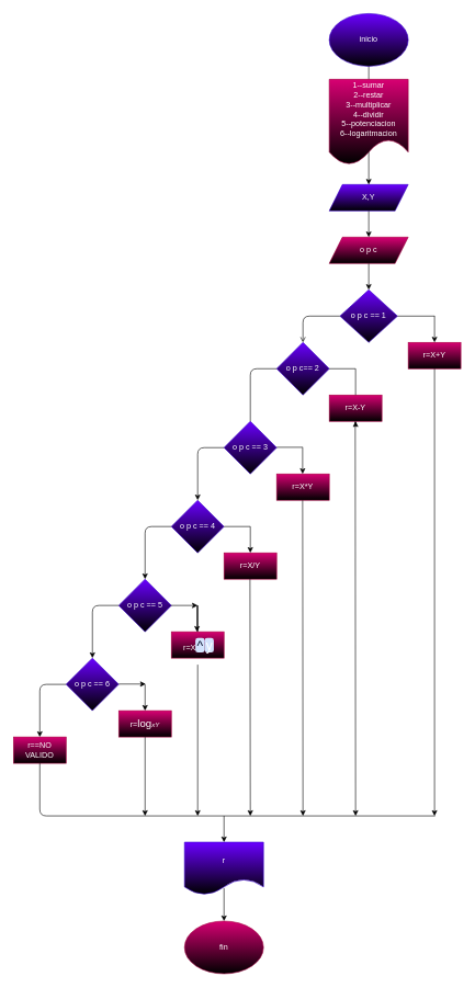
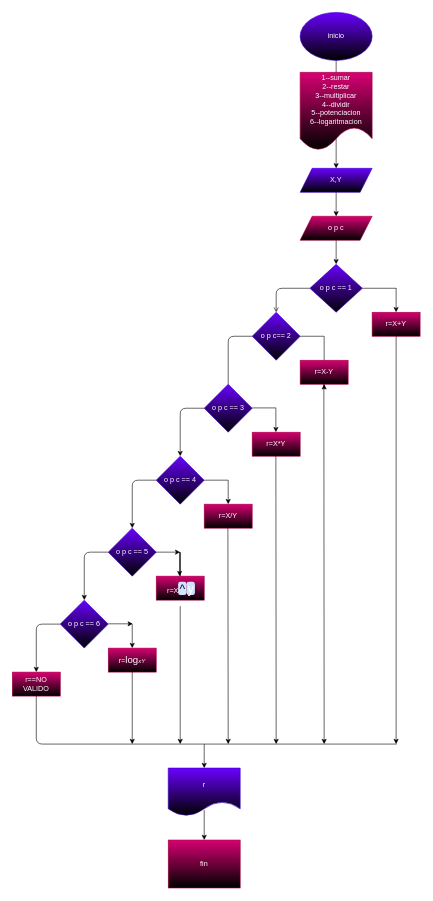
  <mxCell id="0" />
  <mxCell id="1" parent="0" />
  <mxCell id="2" value="" style="endArrow=classic;html=1;exitX=0.5;exitY=1;exitDx=0;exitDy=0;" parent="1" source="24" edge="1"><mxGeometry width="50" height="50" relative="1" as="geometry"><mxPoint x="560" y="110" as="sourcePoint" /><mxPoint x="560" y="160" as="targetPoint" /></mxGeometry></mxCell>
  <mxCell id="3" value="1--sumar&lt;br&gt;2--restar&lt;br&gt;3--multiplicar&lt;br&gt;4--dividir&lt;br&gt;5--potenciacion&lt;br&gt;6--logaritmacion" style="shape=document;whiteSpace=wrap;html=1;boundedLbl=1;fillColor=#d80073;fontColor=#ffffff;strokeColor=#A50040;gradientColor=default;" parent="1" vertex="1"><mxGeometry x="500" y="120" width="120" height="130" as="geometry" /></mxCell>
  <mxCell id="4" value="" style="endArrow=classic;html=1;" parent="1" edge="1"><mxGeometry width="50" height="50" relative="1" as="geometry"><mxPoint x="560" y="230" as="sourcePoint" /><mxPoint x="560" y="280" as="targetPoint" /></mxGeometry></mxCell>
  <mxCell id="5" value="X,Y" style="shape=parallelogram;perimeter=parallelogramPerimeter;whiteSpace=wrap;html=1;fixedSize=1;fillColor=#6a00ff;fontColor=#ffffff;strokeColor=#3700CC;gradientColor=default;" parent="1" vertex="1"><mxGeometry x="500" y="280" width="120" height="40" as="geometry" /></mxCell>
  <mxCell id="6" value="" style="endArrow=classic;html=1;" parent="1" edge="1"><mxGeometry width="50" height="50" relative="1" as="geometry"><mxPoint x="560" y="320" as="sourcePoint" /><mxPoint x="560" y="360" as="targetPoint" /></mxGeometry></mxCell>
  <mxCell id="7" value="o p c" style="shape=parallelogram;perimeter=parallelogramPerimeter;whiteSpace=wrap;html=1;fixedSize=1;fillColor=#d80073;fontColor=#ffffff;strokeColor=#A50040;gradientColor=default;" parent="1" vertex="1"><mxGeometry x="500" y="360" width="120" height="40" as="geometry" /></mxCell>
  <mxCell id="8" value="" style="endArrow=classic;html=1;" parent="1" edge="1"><mxGeometry width="50" height="50" relative="1" as="geometry"><mxPoint x="560" y="400" as="sourcePoint" /><mxPoint x="560" y="440" as="targetPoint" /></mxGeometry></mxCell>
  <mxCell id="9" value="o p c == 1" style="rhombus;whiteSpace=wrap;html=1;fillColor=#6a00ff;fontColor=#ffffff;strokeColor=#3700CC;gradientColor=default;" parent="1" vertex="1"><mxGeometry x="516.25" y="440" width="87.5" height="80" as="geometry" /></mxCell>
  <mxCell id="10" value="" style="endArrow=classic;html=1;" parent="1" edge="1"><mxGeometry width="50" height="50" relative="1" as="geometry"><mxPoint x="660" y="479.5" as="sourcePoint" /><mxPoint x="660" y="520" as="targetPoint" /></mxGeometry></mxCell>
  <mxCell id="11" value="" style="endArrow=none;html=1;" parent="1" edge="1"><mxGeometry width="50" height="50" relative="1" as="geometry"><mxPoint x="603.75" y="480" as="sourcePoint" /><mxPoint x="660" y="480" as="targetPoint" /></mxGeometry></mxCell>
  <mxCell id="12" value="r=X+Y" style="rounded=0;whiteSpace=wrap;html=1;fillColor=#d80073;fontColor=#ffffff;strokeColor=#A50040;gradientColor=default;" parent="1" vertex="1"><mxGeometry x="620" y="520" width="80" height="40" as="geometry" /></mxCell>
  <mxCell id="13" value="" style="endArrow=open;html=1;exitX=0;exitY=0.5;exitDx=0;exitDy=0;entryX=0.5;entryY=0;entryDx=0;entryDy=0;" parent="1" target="14" edge="1" source="9"><mxGeometry width="50" height="50" relative="1" as="geometry"><mxPoint x="460" y="480" as="sourcePoint" /><mxPoint x="460" y="520" as="targetPoint" /><Array as="points"><mxPoint x="460" y="480" /></Array></mxGeometry></mxCell>
  <mxCell id="14" value="o p c== 2" style="rhombus;whiteSpace=wrap;html=1;fillColor=#6a00ff;fontColor=#ffffff;strokeColor=#3700CC;gradientColor=default;" parent="1" vertex="1"><mxGeometry x="420" y="520" width="80" height="80" as="geometry" /></mxCell>
  <mxCell id="15" value="" style="endArrow=classic;html=1;" parent="1" edge="1"><mxGeometry width="50" height="50" relative="1" as="geometry"><mxPoint x="540" y="640" as="sourcePoint" /><mxPoint x="540" y="640" as="targetPoint" /><Array as="points"><mxPoint x="540" y="650" /></Array></mxGeometry></mxCell>
  <mxCell id="16" value="r=X-Y" style="rounded=0;whiteSpace=wrap;html=1;fillColor=#d80073;fontColor=#ffffff;strokeColor=#A50040;gradientColor=default;" parent="1" vertex="1"><mxGeometry x="500" y="600" width="80" height="40" as="geometry" /></mxCell>
  <mxCell id="17" value="o p c == 3" style="rhombus;whiteSpace=wrap;html=1;fillColor=#6a00ff;fontColor=#ffffff;strokeColor=#3700CC;gradientColor=default;" parent="1" vertex="1"><mxGeometry x="340" y="640" width="80" height="80" as="geometry" /></mxCell>
  <mxCell id="18" value="r=X*Y" style="rounded=0;whiteSpace=wrap;html=1;fillColor=#d80073;fontColor=#ffffff;strokeColor=#A50040;gradientColor=default;" parent="1" vertex="1"><mxGeometry x="420" y="720" width="80" height="40" as="geometry" /></mxCell>
  <mxCell id="19" value="" style="endArrow=none;html=1;" parent="1" edge="1"><mxGeometry width="50" height="50" relative="1" as="geometry"><mxPoint y="960" as="sourcePoint" x="300" /><mxPoint y="920" as="targetPoint" x="300" /></mxGeometry></mxCell>
  <mxCell id="20" value="" style="endArrow=none;html=1;" parent="1" edge="1"><mxGeometry width="50" height="50" relative="1" as="geometry"><mxPoint x="500" y="560" as="sourcePoint" /><mxPoint x="540" y="560" as="targetPoint" /></mxGeometry></mxCell>
  <mxCell id="21" value="" style="endArrow=none;html=1;" parent="1" edge="1"><mxGeometry width="50" height="50" relative="1" as="geometry"><mxPoint x="540" y="600" as="sourcePoint" /><mxPoint x="540" y="560" as="targetPoint" /></mxGeometry></mxCell>
  <mxCell id="22" value="" style="endArrow=none;html=1;" parent="1" edge="1"><mxGeometry width="50" height="50" relative="1" as="geometry"><mxPoint x="460" y="679.5" as="sourcePoint" /><mxPoint x="420" y="679.5" as="targetPoint" /></mxGeometry></mxCell>
  <mxCell id="23" value="" style="endArrow=classic;html=1;" parent="1" edge="1"><mxGeometry width="50" height="50" relative="1" as="geometry"><mxPoint x="459.5" y="680" as="sourcePoint" /><mxPoint x="459.5" y="720" as="targetPoint" /></mxGeometry></mxCell>
  <mxCell id="24" value="inicio" style="ellipse;whiteSpace=wrap;html=1;fillColor=#6a00ff;fontColor=#ffffff;strokeColor=#3700CC;gradientColor=default;" parent="1" vertex="1"><mxGeometry x="500" y="20" width="120" height="80" as="geometry" /></mxCell>
  <mxCell id="25" value="" style="endArrow=classic;html=1;exitX=0;exitY=0.5;exitDx=0;exitDy=0;" edge="1" parent="1" source="17"><mxGeometry width="50" height="50" relative="1" as="geometry"><mxPoint y="680" as="sourcePoint" x="300" /><mxPoint y="760" as="targetPoint" x="300" /><Array as="points"><mxPoint y="680" x="300" /></Array></mxGeometry></mxCell>
  <mxCell id="26" value="o p c == 4" style="rhombus;whiteSpace=wrap;html=1;fillColor=#6a00ff;fontColor=#ffffff;strokeColor=#3700CC;gradientColor=default;" vertex="1" parent="1"><mxGeometry x="260" y="760" width="80" height="80" as="geometry" /></mxCell>
  <mxCell id="27" value="" style="endArrow=none;html=1;" edge="1" parent="1"><mxGeometry width="50" height="50" relative="1" as="geometry"><mxPoint x="340" y="800" as="sourcePoint" /><mxPoint x="380" y="800" as="targetPoint" /></mxGeometry></mxCell>
  <mxCell id="28" value="" style="endArrow=classic;html=1;exitX=0;exitY=0.5;exitDx=0;exitDy=0;" edge="1" parent="1" source="26"><mxGeometry width="50" height="50" relative="1" as="geometry"><mxPoint x="220" y="800" as="sourcePoint" /><mxPoint x="220" y="880" as="targetPoint" /><Array as="points"><mxPoint x="220" y="800" /></Array></mxGeometry></mxCell>
  <mxCell id="29" value="" style="endArrow=classic;html=1;" edge="1" parent="1"><mxGeometry width="50" height="50" relative="1" as="geometry"><mxPoint x="380" y="800" as="sourcePoint" /><mxPoint x="380" y="840" as="targetPoint" /></mxGeometry></mxCell>
  <mxCell id="30" value="r=X/Y" style="rounded=0;whiteSpace=wrap;html=1;fillColor=#d80073;fontColor=#ffffff;strokeColor=#A50040;gradientColor=default;" vertex="1" parent="1"><mxGeometry x="340" y="840" width="80" height="40" as="geometry" /></mxCell>
  <mxCell id="31" value="o p c == 5" style="rhombus;whiteSpace=wrap;html=1;fillColor=#6a00ff;fontColor=#ffffff;strokeColor=#3700CC;gradientColor=default;" vertex="1" parent="1"><mxGeometry x="180" y="880" width="80" height="80" as="geometry" /></mxCell>
  <mxCell id="32" value="" style="endArrow=classic;html=1;" edge="1" parent="1"><mxGeometry width="50" height="50" relative="1" as="geometry"><mxPoint x="259" y="920" as="sourcePoint" /><mxPoint y="920" as="targetPoint" x="300" /></mxGeometry></mxCell>
  <mxCell id="33" value="" style="endArrow=none;html=1;" edge="1" parent="1"><mxGeometry width="50" height="50" relative="1" as="geometry"><mxPoint y="960" as="sourcePoint" x="300" /><mxPoint y="920" as="targetPoint" x="300" /></mxGeometry></mxCell>
  <mxCell id="34" value="" style="endArrow=classic;html=1;exitX=0;exitY=0.5;exitDx=0;exitDy=0;" edge="1" parent="1" source="31"><mxGeometry width="50" height="50" relative="1" as="geometry"><mxPoint x="140" y="920" as="sourcePoint" /><mxPoint x="140" y="1000" as="targetPoint" /><Array as="points"><mxPoint x="140" y="920" /></Array></mxGeometry></mxCell>
  <mxCell id="35" value="" style="endArrow=classic;html=1;" edge="1" parent="1"><mxGeometry width="50" height="50" relative="1" as="geometry"><mxPoint x="299" y="920" as="sourcePoint" /><mxPoint x="299" y="960" as="targetPoint" /></mxGeometry></mxCell>
  <mxCell id="36" value="&amp;nbsp;r=X&lt;span style=&quot;border-radius: 4px; padding: 0px 2px; background-image: linear-gradient(90deg, rgb(211, 227, 253) 50%, rgba(0, 0, 0, 0) 50%); background-position: 0% 0px; background-size: 200% 100%; background-repeat: no-repeat; background-attachment: initial; background-origin: initial; background-clip: initial; color: rgb(4, 12, 40); animation: 0.75s cubic-bezier(0.05, 0.7, 0.1, 1) 0.25s 1 normal forwards running highlight; font-family: &amp;quot;Google Sans&amp;quot;, Arial, sans-serif; font-size: 20px; text-align: left;&quot;&gt;^&lt;/span&gt;&lt;span style=&quot;border-radius: 4px; padding: 0px 2px; background-image: linear-gradient(90deg, rgb(211, 227, 253) 50%, rgba(0, 0, 0, 0) 50%); background-position: 0% 0px; background-size: 200% 100%; background-repeat: no-repeat; background-attachment: initial; background-origin: initial; background-clip: initial; animation: 0.75s cubic-bezier(0.05, 0.7, 0.1, 1) 0.25s 1 normal forwards running highlight; font-family: &amp;quot;Google Sans&amp;quot;, Arial, sans-serif; font-size: 20px; text-align: left;&quot;&gt;y&lt;/span&gt;" style="rounded=0;whiteSpace=wrap;html=1;fillColor=#d80073;fontColor=#ffffff;strokeColor=#A50040;gradientColor=default;" vertex="1" parent="1"><mxGeometry x="260" y="960" width="80" height="40" as="geometry" /></mxCell>
  <mxCell id="37" value="o p c == 6" style="rhombus;whiteSpace=wrap;html=1;fillColor=#6a00ff;fontColor=#ffffff;strokeColor=#3700CC;gradientColor=default;" vertex="1" parent="1"><mxGeometry x="100" y="1000" width="80" height="80" as="geometry" /></mxCell>
  <mxCell id="38" value="" style="endArrow=classic;html=1;exitX=0;exitY=0.5;exitDx=0;exitDy=0;" edge="1" parent="1" source="37"><mxGeometry width="50" height="50" relative="1" as="geometry"><mxPoint x="60" y="1040" as="sourcePoint" /><mxPoint x="60" y="1120" as="targetPoint" /><Array as="points"><mxPoint x="60" y="1040" /></Array></mxGeometry></mxCell>
  <mxCell id="39" value="" style="endArrow=classic;html=1;" edge="1" parent="1"><mxGeometry width="50" height="50" relative="1" as="geometry"><mxPoint x="180" y="1039.5" as="sourcePoint" /><mxPoint x="221" y="1039.5" as="targetPoint" /></mxGeometry></mxCell>
  <mxCell id="40" value="" style="endArrow=classic;html=1;" edge="1" parent="1"><mxGeometry width="50" height="50" relative="1" as="geometry"><mxPoint x="220" y="1040" as="sourcePoint" /><mxPoint x="220" y="1080" as="targetPoint" /></mxGeometry></mxCell>
  <mxCell id="41" value="r=&lt;span style=&quot;font-family: sans-serif; font-size: 16px; text-align: start;&quot;&gt;log&lt;/span&gt;&lt;span style=&quot;font-family: sans-serif; text-align: start; font-size: 10px;&quot;&gt;&lt;i&gt;xY&lt;/i&gt;&lt;/span&gt;" style="rounded=0;whiteSpace=wrap;html=1;fillColor=#d80073;fontColor=#ffffff;strokeColor=#A50040;gradientColor=default;" vertex="1" parent="1"><mxGeometry x="180" y="1080" width="80" height="40" as="geometry" /></mxCell>
  <mxCell id="42" value="r==NO VALIDO" style="rounded=0;whiteSpace=wrap;html=1;fillColor=#d80073;fontColor=#ffffff;strokeColor=#A50040;gradientColor=default;" vertex="1" parent="1"><mxGeometry x="20" y="1120" width="80" height="40" as="geometry" /></mxCell>
  <mxCell id="43" value="" style="endArrow=classic;html=1;fontColor=#FFFFFF;" edge="1" parent="1"><mxGeometry width="50" height="50" relative="1" as="geometry"><mxPoint x="660" y="560" as="sourcePoint" /><mxPoint x="660" y="1240" as="targetPoint" /></mxGeometry></mxCell>
  <mxCell id="44" value="" style="endArrow=classic;html=1;fontColor=#FFFFFF;" edge="1" parent="1"><mxGeometry width="50" height="50" relative="1" as="geometry"><mxPoint x="220" y="1120" as="sourcePoint" /><mxPoint x="220" y="1240" as="targetPoint" /></mxGeometry></mxCell>
  <mxCell id="45" value="" style="endArrow=classic;html=1;fontColor=#FFFFFF;" edge="1" parent="1"><mxGeometry width="50" height="50" relative="1" as="geometry"><mxPoint y="1010" as="sourcePoint" x="300" /><mxPoint y="1240" as="targetPoint" x="300" /></mxGeometry></mxCell>
  <mxCell id="46" value="" style="endArrow=classic;html=1;fontColor=#FFFFFF;" edge="1" parent="1"><mxGeometry width="50" height="50" relative="1" as="geometry"><mxPoint x="379.5" y="880" as="sourcePoint" /><mxPoint x="380" y="1240" as="targetPoint" /></mxGeometry></mxCell>
  <mxCell id="47" value="" style="endArrow=classic;html=1;fontColor=#FFFFFF;" edge="1" parent="1"><mxGeometry width="50" height="50" relative="1" as="geometry"><mxPoint x="459.5" y="760" as="sourcePoint" /><mxPoint x="460" y="1240" as="targetPoint" /></mxGeometry></mxCell>
  <mxCell id="48" value="" style="endArrow=classic;html=1;fontColor=#FFFFFF;" edge="1" parent="1"><mxGeometry width="50" height="50" relative="1" as="geometry"><mxPoint x="539.5" y="640" as="sourcePoint" /><mxPoint x="540" y="1240" as="targetPoint" /></mxGeometry></mxCell>
  <mxCell id="49" value="" style="endArrow=none;html=1;fontColor=#FFFFFF;exitX=0.5;exitY=1;exitDx=0;exitDy=0;" edge="1" parent="1" source="42"><mxGeometry width="50" height="50" relative="1" as="geometry"><mxPoint x="60" y="1240" as="sourcePoint" /><mxPoint x="661" y="1240" as="targetPoint" /><Array as="points"><mxPoint x="60" y="1240" /></Array></mxGeometry></mxCell>
  <mxCell id="50" value="" style="endArrow=classic;html=1;fontColor=#FFFFFF;" edge="1" parent="1" target="51"><mxGeometry width="50" height="50" relative="1" as="geometry"><mxPoint x="340" y="1240" as="sourcePoint" /><mxPoint x="340" y="1280" as="targetPoint" /></mxGeometry></mxCell>
  <mxCell id="51" value="r" style="shape=document;whiteSpace=wrap;html=1;boundedLbl=1;labelBackgroundColor=none;fontColor=#ffffff;fillColor=#6a00ff;strokeColor=#3700CC;gradientColor=default;" vertex="1" parent="1"><mxGeometry x="280" y="1280" width="120" height="80" as="geometry" /></mxCell>
  <mxCell id="52" value="" style="endArrow=classic;html=1;fontColor=#FFFFFF;" edge="1" parent="1" target="53"><mxGeometry width="50" height="50" relative="1" as="geometry"><mxPoint x="340" y="1350" as="sourcePoint" /><mxPoint x="340" y="1400" as="targetPoint" /></mxGeometry></mxCell>
- <mxCell id="53" value="fin" style="ellipse;whiteSpace=wrap;html=1;labelBackgroundColor=none;fontColor=#ffffff;fillColor=#d80073;strokeColor=#A50040;gradientColor=default;" vertex="1" parent="1"><mxGeometry x="280" y="1400" width="120" height="80" as="geometry" /></mxCell>
+ <mxCell id="53" value="fin" style="whiteSpace=wrap;html=1;labelBackgroundColor=none;fontColor=#ffffff;fillColor=#d80073;strokeColor=#A50040;gradientColor=default;rounded=0;" vertex="1" parent="1"><mxGeometry x="280" y="1400" width="120" height="80" as="geometry" /></mxCell>
  <mxCell id="54" value="" style="endArrow=none;html=1;entryX=0.5;entryY=0;entryDx=0;entryDy=0;exitX=0;exitY=0.5;exitDx=0;exitDy=0;" edge="1" parent="1" source="14" target="17"><mxGeometry width="50" height="50" relative="1" as="geometry"><mxPoint x="410" y="560" as="sourcePoint" /><mxPoint x="380" y="600" as="targetPoint" /><Array as="points"><mxPoint x="380" y="560" /></Array></mxGeometry></mxCell>
